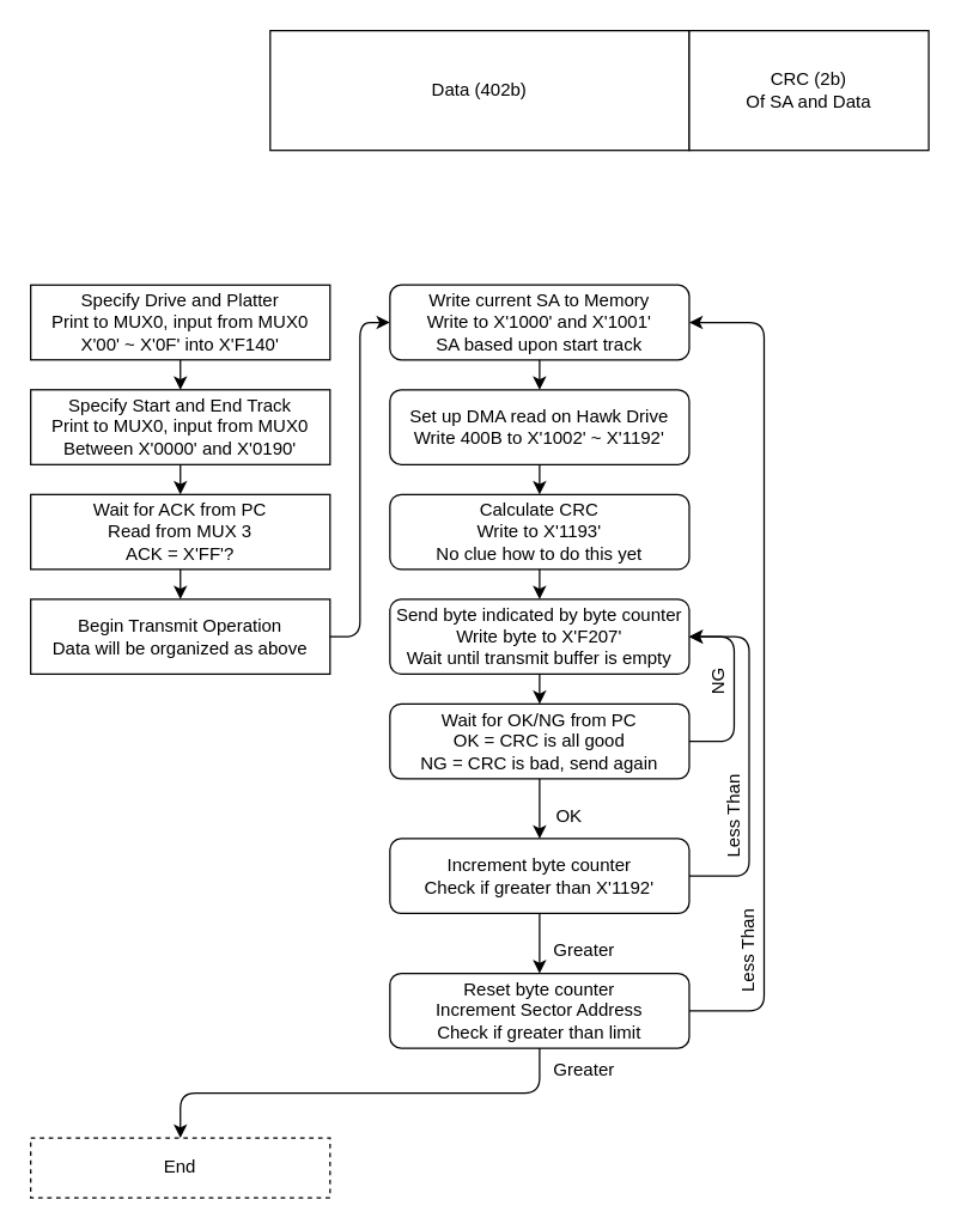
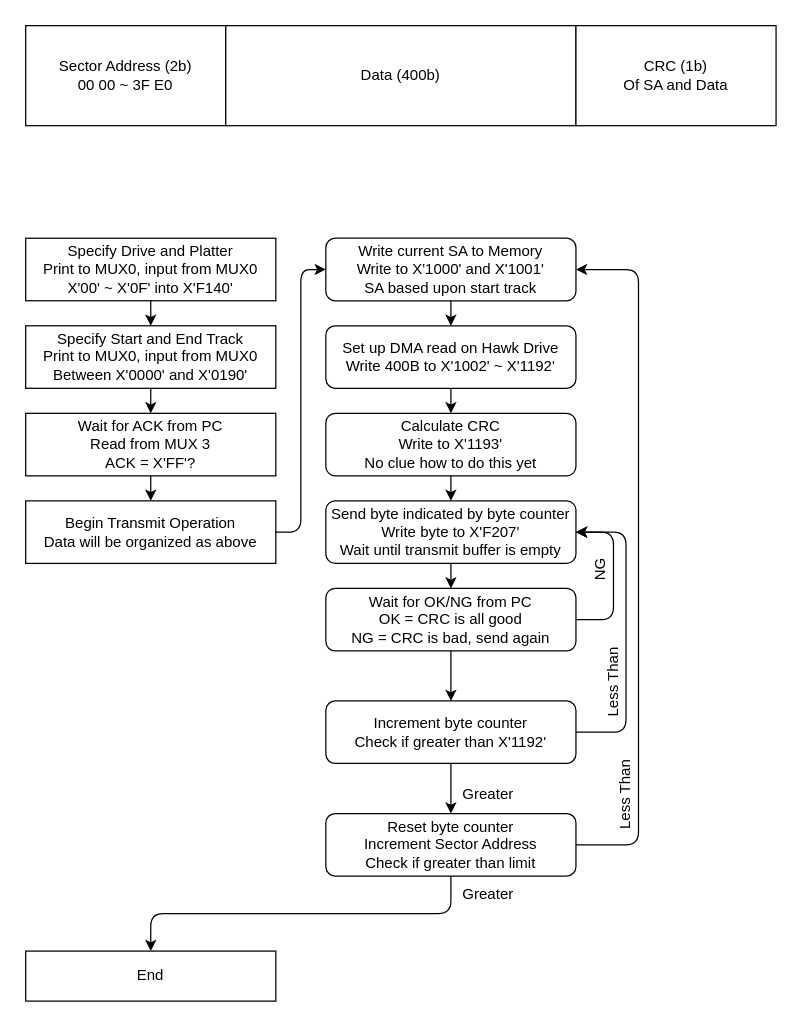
  <mxCell id="0" />
  <mxCell id="1" parent="0" />
- <mxCell id="3" value="Data (402b)" style="rounded=0;whiteSpace=wrap;html=1;" parent="1" vertex="1"><mxGeometry x="180" y="20" width="280" height="80" as="geometry" /></mxCell>
- <mxCell id="4" value="CRC (2b)&lt;br&gt;Of SA and Data" style="rounded=0;whiteSpace=wrap;html=1;" parent="1" vertex="1"><mxGeometry x="460" y="20" width="160" height="80" as="geometry" /></mxCell>
+ <mxCell id="2" value="Sector Address (2b)&lt;br&gt;00 00 ~ 3F E0" style="rounded=0;whiteSpace=wrap;html=1;" parent="1" vertex="1"><mxGeometry x="20" y="20" width="160" height="80" as="geometry" /></mxCell>
+ <mxCell id="3" value="Data (400b)" style="rounded=0;whiteSpace=wrap;html=1;" parent="1" vertex="1"><mxGeometry x="180" y="20" width="280" height="80" as="geometry" /></mxCell>
+ <mxCell id="4" value="CRC (1b)&lt;br&gt;Of SA and Data" style="rounded=0;whiteSpace=wrap;html=1;" parent="1" vertex="1"><mxGeometry x="460" y="20" width="160" height="80" as="geometry" /></mxCell>
  <mxCell id="5" value="Specify Drive and Platter&lt;br&gt;Print to MUX0, input from MUX0&lt;br&gt;X'00' ~ X'0F' into X'F140'" style="rounded=0;whiteSpace=wrap;html=1;" parent="1" vertex="1"><mxGeometry x="20" y="190" width="200" height="50" as="geometry" /></mxCell>
  <mxCell id="6" value="Specify Start and End Track&lt;br&gt;Print to MUX0, input from MUX0&lt;br&gt;Between X'0000' and X'0190'" style="rounded=0;whiteSpace=wrap;html=1;" parent="1" vertex="1"><mxGeometry x="20" y="260" width="200" height="50" as="geometry" /></mxCell>
  <mxCell id="7" value="Wait for ACK from PC&lt;br&gt;Read from MUX 3&lt;br&gt;ACK = X'FF'?&lt;span style=&quot;color: rgba(0, 0, 0, 0); font-family: monospace; font-size: 0px; text-align: start;&quot;&gt;%3CmxGraphModel%3E%3Croot%3E%3CmxCell%20id%3D%220%22%2F%3E%3CmxCell%20id%3D%221%22%20parent%3D%220%22%2F%3E%3CmxCell%20id%3D%222%22%20value%3D%22Specify%20Start%20and%20End%20Track%22%20style%3D%22rounded%3D0%3BwhiteSpace%3Dwrap%3Bhtml%3D1%3B%22%20vertex%3D%221%22%20parent%3D%221%22%3E%3CmxGeometry%20x%3D%22480%22%20y%3D%22380%22%20width%3D%22160%22%20height%3D%2240%22%20as%3D%22geometry%22%2F%3E%3C%2FmxCell%3E%3C%2Froot%3E%3C%2FmxGraphModel%3E(&lt;/span&gt;" style="rounded=0;whiteSpace=wrap;html=1;" parent="1" vertex="1"><mxGeometry x="20" y="330" width="200" height="50" as="geometry" /></mxCell>
  <mxCell id="8" value="Begin Transmit Operation&lt;br&gt;Data will be organized as&amp;nbsp;above" style="rounded=0;whiteSpace=wrap;html=1;" parent="1" vertex="1"><mxGeometry x="20" y="400" width="200" height="50" as="geometry" /></mxCell>
  <mxCell id="9" value="Write current SA to Memory&lt;br&gt;Write to X'1000' and X'1001'&lt;br&gt;SA based upon start track" style="rounded=1;whiteSpace=wrap;html=1;" parent="1" vertex="1"><mxGeometry x="260" y="190" width="200" height="50" as="geometry" /></mxCell>
  <mxCell id="10" value="Set up DMA read on Hawk Drive&lt;br&gt;Write 400B to X'1002' ~ X'1192'" style="rounded=1;whiteSpace=wrap;html=1;" parent="1" vertex="1"><mxGeometry x="260" y="260" width="200" height="50" as="geometry" /></mxCell>
  <mxCell id="11" value="Calculate CRC&lt;br&gt;Write to X'1193'&lt;br&gt;No clue how to do this yet" style="rounded=1;whiteSpace=wrap;html=1;" parent="1" vertex="1"><mxGeometry x="260" y="330" width="200" height="50" as="geometry" /></mxCell>
  <mxCell id="12" value="Send byte indicated by byte counter&lt;br&gt;Write byte to X'F207'&lt;br&gt;Wait until transmit buffer is empty" style="rounded=1;whiteSpace=wrap;html=1;" parent="1" vertex="1"><mxGeometry x="260" y="400" width="200" height="50" as="geometry" /></mxCell>
- <mxCell id="13" value="End" style="rounded=0;whiteSpace=wrap;html=1;dashed=1;" parent="1" vertex="1"><mxGeometry x="20" y="760" width="200" height="40" as="geometry" /></mxCell>
+ <mxCell id="13" value="End" style="rounded=0;whiteSpace=wrap;html=1;" parent="1" vertex="1"><mxGeometry x="20" y="760" width="200" height="40" as="geometry" /></mxCell>
  <mxCell id="14" value="" style="endArrow=classic;html=1;rounded=0;exitX=0.5;exitY=1;exitDx=0;exitDy=0;entryX=0.5;entryY=0;entryDx=0;entryDy=0;" parent="1" source="5" target="6" edge="1"><mxGeometry width="50" height="50" relative="1" as="geometry"><mxPoint x="250" y="350" as="sourcePoint" /><mxPoint x="-10" y="350" as="targetPoint" /></mxGeometry></mxCell>
  <mxCell id="15" value="" style="endArrow=classic;html=1;rounded=0;entryX=0.5;entryY=0;entryDx=0;entryDy=0;exitX=0.5;exitY=1;exitDx=0;exitDy=0;" parent="1" source="6" target="7" edge="1"><mxGeometry width="50" height="50" relative="1" as="geometry"><mxPoint x="240" y="370" as="sourcePoint" /><mxPoint x="290" y="320" as="targetPoint" /></mxGeometry></mxCell>
  <mxCell id="16" value="" style="endArrow=classic;html=1;rounded=0;entryX=0.5;entryY=0;entryDx=0;entryDy=0;" parent="1" source="7" target="8" edge="1"><mxGeometry width="50" height="50" relative="1" as="geometry"><mxPoint x="240" y="370" as="sourcePoint" /><mxPoint x="290" y="320" as="targetPoint" /></mxGeometry></mxCell>
  <mxCell id="17" value="" style="endArrow=classic;html=1;rounded=1;entryX=0.5;entryY=0;entryDx=0;entryDy=0;exitX=0.5;exitY=1;exitDx=0;exitDy=0;" parent="1" source="9" target="10" edge="1"><mxGeometry width="50" height="50" relative="1" as="geometry"><mxPoint x="360" y="310" as="sourcePoint" /><mxPoint x="410" y="260" as="targetPoint" /></mxGeometry></mxCell>
  <mxCell id="18" value="" style="endArrow=classic;html=1;rounded=1;entryX=0.5;entryY=0;entryDx=0;entryDy=0;exitX=0.5;exitY=1;exitDx=0;exitDy=0;" parent="1" source="10" target="11" edge="1"><mxGeometry width="50" height="50" relative="1" as="geometry"><mxPoint x="370" y="550" as="sourcePoint" /><mxPoint x="420" y="500" as="targetPoint" /></mxGeometry></mxCell>
  <mxCell id="19" value="" style="endArrow=classic;html=1;rounded=1;entryX=0.5;entryY=0;entryDx=0;entryDy=0;exitX=0.5;exitY=1;exitDx=0;exitDy=0;" parent="1" source="11" target="12" edge="1"><mxGeometry width="50" height="50" relative="1" as="geometry"><mxPoint x="370" y="550" as="sourcePoint" /><mxPoint x="420" y="500" as="targetPoint" /></mxGeometry></mxCell>
  <mxCell id="20" value="" style="endArrow=classic;html=1;rounded=1;entryX=0;entryY=0.5;entryDx=0;entryDy=0;exitX=1;exitY=0.5;exitDx=0;exitDy=0;" parent="1" source="8" target="9" edge="1"><mxGeometry width="50" height="50" relative="1" as="geometry"><mxPoint x="250" y="610" as="sourcePoint" /><mxPoint x="300" y="560" as="targetPoint" /><Array as="points"><mxPoint x="240" y="425" /><mxPoint x="240" y="215" /></Array></mxGeometry></mxCell>
  <mxCell id="21" value="" style="endArrow=classic;html=1;rounded=1;entryX=0.5;entryY=0;entryDx=0;entryDy=0;exitX=0.5;exitY=1;exitDx=0;exitDy=0;" parent="1" source="30" target="13" edge="1"><mxGeometry width="50" height="50" relative="1" as="geometry"><mxPoint x="120" y="740" as="sourcePoint" /><mxPoint x="290" y="710" as="targetPoint" /><Array as="points"><mxPoint x="360" y="730" /><mxPoint x="120" y="730" /></Array></mxGeometry></mxCell>
  <mxCell id="22" value="Wait for OK/NG from PC&lt;br&gt;OK = CRC is all good&lt;br&gt;NG = CRC is bad, send again" style="rounded=1;whiteSpace=wrap;html=1;" vertex="1" parent="1"><mxGeometry x="260" y="470" width="200" height="50" as="geometry" /></mxCell>
  <mxCell id="23" value="" style="endArrow=classic;html=1;rounded=0;entryX=0.5;entryY=0;entryDx=0;entryDy=0;exitX=0.5;exitY=1;exitDx=0;exitDy=0;" edge="1" parent="1" source="12" target="22"><mxGeometry width="50" height="50" relative="1" as="geometry"><mxPoint x="370" y="430" as="sourcePoint" /><mxPoint x="420" y="380" as="targetPoint" /></mxGeometry></mxCell>
  <mxCell id="24" value="" style="endArrow=classic;html=1;rounded=1;exitX=1;exitY=0.5;exitDx=0;exitDy=0;entryX=1;entryY=0.5;entryDx=0;entryDy=0;" edge="1" parent="1" source="22" target="12"><mxGeometry width="50" height="50" relative="1" as="geometry"><mxPoint x="370" y="430" as="sourcePoint" /><mxPoint x="420" y="380" as="targetPoint" /><Array as="points"><mxPoint x="490" y="495" /><mxPoint x="490" y="425" /></Array></mxGeometry></mxCell>
  <mxCell id="25" value="NG" style="text;html=1;strokeColor=none;fillColor=none;align=center;verticalAlign=middle;whiteSpace=wrap;rounded=0;rotation=-90;" vertex="1" parent="1"><mxGeometry x="450" y="440" width="60" height="30" as="geometry" /></mxCell>
  <mxCell id="26" value="Increment byte counter&lt;br&gt;Check if greater than X'1192'" style="rounded=1;whiteSpace=wrap;html=1;" vertex="1" parent="1"><mxGeometry x="260" y="560" width="200" height="50" as="geometry" /></mxCell>
  <mxCell id="27" value="" style="endArrow=classic;html=1;rounded=1;entryX=0.5;entryY=0;entryDx=0;entryDy=0;exitX=0.5;exitY=1;exitDx=0;exitDy=0;" edge="1" parent="1" source="22" target="26"><mxGeometry width="50" height="50" relative="1" as="geometry"><mxPoint x="370" y="480" as="sourcePoint" /><mxPoint x="420" y="430" as="targetPoint" /></mxGeometry></mxCell>
- <mxCell id="28" value="OK" style="text;html=1;strokeColor=none;fillColor=none;align=center;verticalAlign=middle;whiteSpace=wrap;rounded=0;" vertex="1" parent="1"><mxGeometry x="350" y="530" width="60" height="30" as="geometry" /></mxCell>
  <mxCell id="29" value="" style="endArrow=classic;html=1;rounded=1;exitX=1;exitY=0.5;exitDx=0;exitDy=0;entryX=1;entryY=0.5;entryDx=0;entryDy=0;" edge="1" parent="1" source="26" target="12"><mxGeometry width="50" height="50" relative="1" as="geometry"><mxPoint x="380" y="560" as="sourcePoint" /><mxPoint x="570" y="500" as="targetPoint" /><Array as="points"><mxPoint x="500" y="585" /><mxPoint x="500" y="425" /></Array></mxGeometry></mxCell>
  <mxCell id="30" value="Reset byte counter&lt;br&gt;Increment Sector Address&lt;br&gt;Check if greater than limit" style="rounded=1;whiteSpace=wrap;html=1;" vertex="1" parent="1"><mxGeometry x="260" y="650" width="200" height="50" as="geometry" /></mxCell>
  <mxCell id="31" value="" style="endArrow=classic;html=1;rounded=1;entryX=0.5;entryY=0;entryDx=0;entryDy=0;exitX=0.5;exitY=1;exitDx=0;exitDy=0;" edge="1" parent="1" source="26" target="30"><mxGeometry width="50" height="50" relative="1" as="geometry"><mxPoint x="410" y="520" as="sourcePoint" /><mxPoint x="460" y="470" as="targetPoint" /></mxGeometry></mxCell>
  <mxCell id="32" value="Greater" style="text;html=1;strokeColor=none;fillColor=none;align=center;verticalAlign=middle;whiteSpace=wrap;rounded=0;" vertex="1" parent="1"><mxGeometry x="360" y="620" width="60" height="30" as="geometry" /></mxCell>
  <mxCell id="33" value="Less Than" style="text;html=1;strokeColor=none;fillColor=none;align=center;verticalAlign=middle;whiteSpace=wrap;rounded=0;rotation=-90;" vertex="1" parent="1"><mxGeometry x="460" y="530" width="60" height="30" as="geometry" /></mxCell>
  <mxCell id="34" value="Less Than" style="text;html=1;strokeColor=none;fillColor=none;align=center;verticalAlign=middle;whiteSpace=wrap;rounded=0;rotation=-90;" vertex="1" parent="1"><mxGeometry x="470" y="620" width="60" height="30" as="geometry" /></mxCell>
  <mxCell id="35" value="Greater" style="text;html=1;strokeColor=none;fillColor=none;align=center;verticalAlign=middle;whiteSpace=wrap;rounded=0;" vertex="1" parent="1"><mxGeometry x="360" y="700" width="60" height="30" as="geometry" /></mxCell>
  <mxCell id="36" value="" style="endArrow=classic;html=1;rounded=1;exitX=1;exitY=0.5;exitDx=0;exitDy=0;entryX=1;entryY=0.5;entryDx=0;entryDy=0;" edge="1" parent="1" source="30" target="9"><mxGeometry width="50" height="50" relative="1" as="geometry"><mxPoint x="300" y="580" as="sourcePoint" /><mxPoint x="500" y="350" as="targetPoint" /><Array as="points"><mxPoint x="510" y="675" /><mxPoint x="510" y="215" /></Array></mxGeometry></mxCell>
